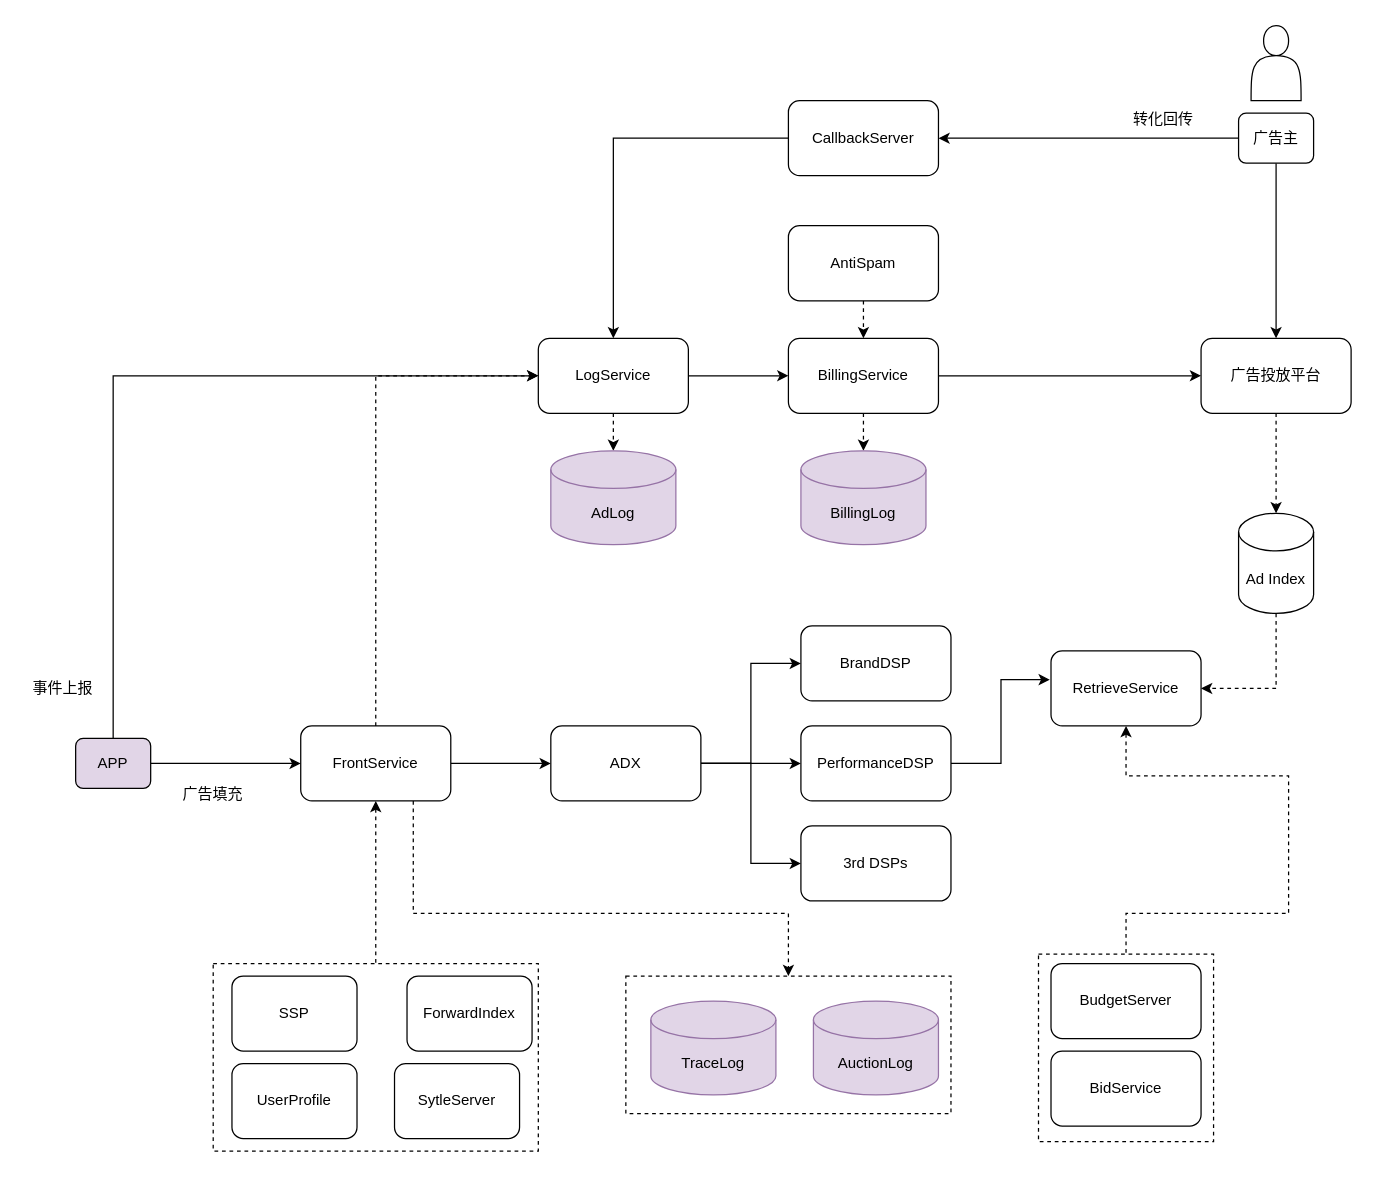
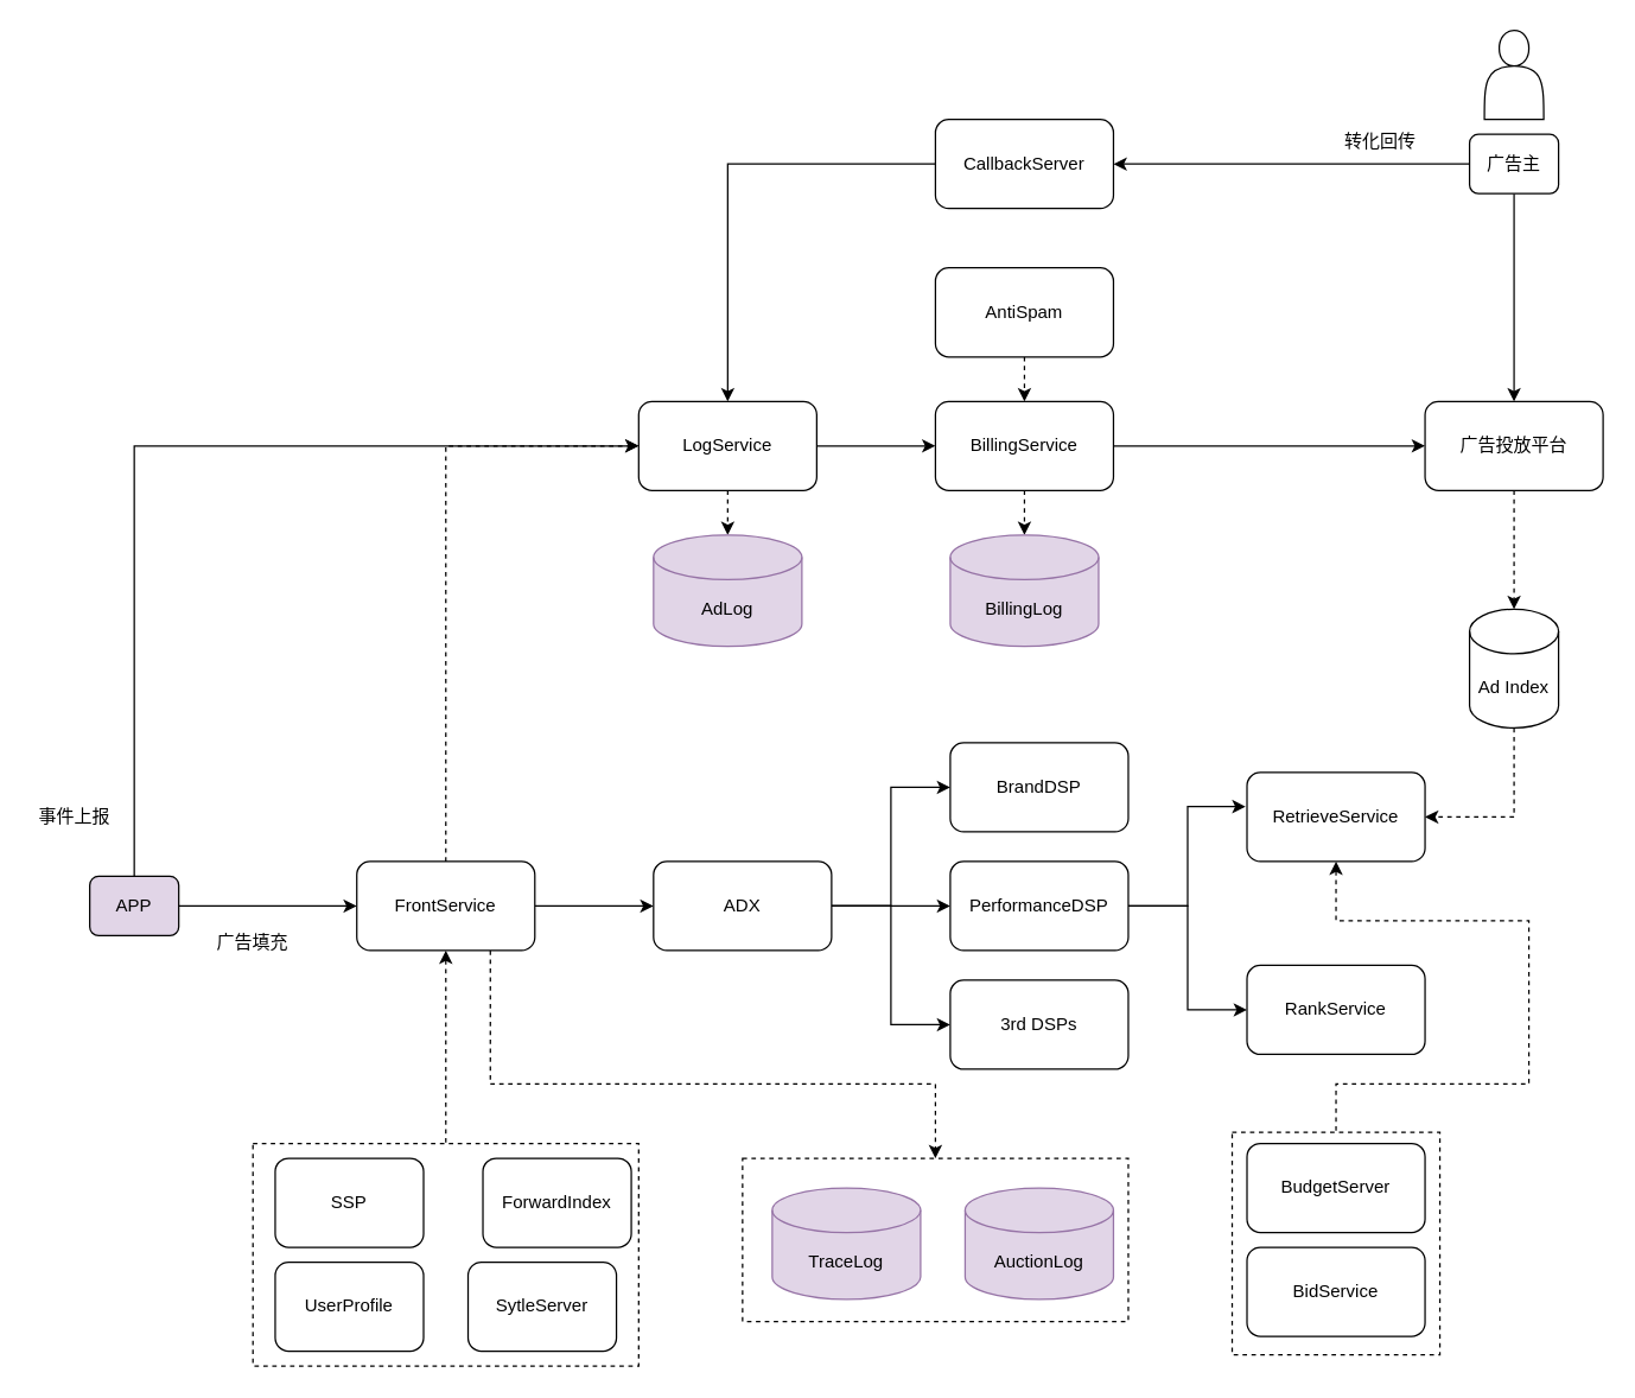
  <mxCell id="0" />
  <mxCell id="1" parent="0" />
  <mxCell id="2" value="" style="rounded=0;whiteSpace=wrap;html=1;fillColor=none;dashed=1;" vertex="1" parent="1"><mxGeometry x="500" y="780" width="260" height="110" as="geometry" /></mxCell>
  <mxCell id="3" style="edgeStyle=orthogonalEdgeStyle;rounded=0;orthogonalLoop=1;jettySize=auto;html=1;exitX=1;exitY=0.5;exitDx=0;exitDy=0;" edge="1" parent="1" source="7" target="11"><mxGeometry relative="1" as="geometry" /></mxCell>
  <mxCell id="4" style="edgeStyle=orthogonalEdgeStyle;rounded=0;orthogonalLoop=1;jettySize=auto;html=1;exitX=0.5;exitY=1;exitDx=0;exitDy=0;endArrow=none;endFill=0;startArrow=classic;startFill=1;dashed=1;" edge="1" parent="1" source="7" target="49"><mxGeometry relative="1" as="geometry" /></mxCell>
  <mxCell id="5" style="edgeStyle=orthogonalEdgeStyle;rounded=0;orthogonalLoop=1;jettySize=auto;html=1;exitX=0.5;exitY=0;exitDx=0;exitDy=0;entryX=0;entryY=0.5;entryDx=0;entryDy=0;dashed=1;startArrow=none;startFill=0;endArrow=classic;endFill=1;" edge="1" parent="1" source="7" target="14"><mxGeometry relative="1" as="geometry" /></mxCell>
  <mxCell id="6" style="edgeStyle=orthogonalEdgeStyle;rounded=0;orthogonalLoop=1;jettySize=auto;html=1;exitX=0.75;exitY=1;exitDx=0;exitDy=0;entryX=0.5;entryY=0;entryDx=0;entryDy=0;dashed=1;startArrow=none;startFill=0;endArrow=classic;endFill=1;" edge="1" parent="1" source="7" target="2"><mxGeometry relative="1" as="geometry"><Array as="points"><mxPoint x="330" y="730" /><mxPoint x="630" y="730" /></Array></mxGeometry></mxCell>
  <mxCell id="7" value="FrontService" style="rounded=1;whiteSpace=wrap;html=1;" parent="1" vertex="1"><mxGeometry x="240" y="580" width="120" height="60" as="geometry" /></mxCell>
  <mxCell id="8" style="edgeStyle=orthogonalEdgeStyle;rounded=0;orthogonalLoop=1;jettySize=auto;html=1;exitX=1;exitY=0.5;exitDx=0;exitDy=0;entryX=0;entryY=0.5;entryDx=0;entryDy=0;" edge="1" parent="1" source="11" target="18"><mxGeometry relative="1" as="geometry" /></mxCell>
  <mxCell id="9" style="edgeStyle=orthogonalEdgeStyle;rounded=0;orthogonalLoop=1;jettySize=auto;html=1;exitX=1;exitY=0.5;exitDx=0;exitDy=0;entryX=0;entryY=0.5;entryDx=0;entryDy=0;" edge="1" parent="1" source="11" target="25"><mxGeometry relative="1" as="geometry" /></mxCell>
  <mxCell id="10" style="edgeStyle=orthogonalEdgeStyle;rounded=0;orthogonalLoop=1;jettySize=auto;html=1;exitX=1;exitY=0.5;exitDx=0;exitDy=0;entryX=0;entryY=0.5;entryDx=0;entryDy=0;" edge="1" parent="1" source="11" target="26"><mxGeometry relative="1" as="geometry" /></mxCell>
  <mxCell id="11" value="ADX" style="rounded=1;whiteSpace=wrap;html=1;" parent="1" vertex="1"><mxGeometry x="440" y="580" width="120" height="60" as="geometry" /></mxCell>
  <mxCell id="12" style="edgeStyle=orthogonalEdgeStyle;rounded=0;orthogonalLoop=1;jettySize=auto;html=1;exitX=1;exitY=0.5;exitDx=0;exitDy=0;entryX=0;entryY=0.5;entryDx=0;entryDy=0;" edge="1" parent="1" source="14" target="17"><mxGeometry relative="1" as="geometry" /></mxCell>
  <mxCell id="13" style="edgeStyle=orthogonalEdgeStyle;rounded=0;orthogonalLoop=1;jettySize=auto;html=1;exitX=0.5;exitY=1;exitDx=0;exitDy=0;entryX=0.5;entryY=0;entryDx=0;entryDy=0;entryPerimeter=0;dashed=1;startArrow=none;startFill=0;endArrow=classic;endFill=1;" edge="1" parent="1" source="14" target="34"><mxGeometry relative="1" as="geometry" /></mxCell>
  <mxCell id="14" value="LogService" style="rounded=1;whiteSpace=wrap;html=1;" parent="1" vertex="1"><mxGeometry x="430" y="270" width="120" height="60" as="geometry" /></mxCell>
  <mxCell id="15" style="edgeStyle=orthogonalEdgeStyle;rounded=0;orthogonalLoop=1;jettySize=auto;html=1;exitX=1;exitY=0.5;exitDx=0;exitDy=0;entryX=0;entryY=0.5;entryDx=0;entryDy=0;" edge="1" parent="1" source="17" target="44"><mxGeometry relative="1" as="geometry" /></mxCell>
  <mxCell id="16" style="edgeStyle=orthogonalEdgeStyle;rounded=0;orthogonalLoop=1;jettySize=auto;html=1;exitX=0.5;exitY=1;exitDx=0;exitDy=0;entryX=0.5;entryY=0;entryDx=0;entryDy=0;entryPerimeter=0;dashed=1;startArrow=none;startFill=0;endArrow=classic;endFill=1;" edge="1" parent="1" source="17" target="42"><mxGeometry relative="1" as="geometry" /></mxCell>
  <mxCell id="17" value="BillingService" style="rounded=1;whiteSpace=wrap;html=1;" parent="1" vertex="1"><mxGeometry x="630" y="270" width="120" height="60" as="geometry" /></mxCell>
  <mxCell id="18" value="BrandDSP" style="rounded=1;whiteSpace=wrap;html=1;" parent="1" vertex="1"><mxGeometry x="640" y="500" width="120" height="60" as="geometry" /></mxCell>
  <mxCell id="19" value="UserProfile" style="rounded=1;whiteSpace=wrap;html=1;" parent="1" vertex="1"><mxGeometry x="185" y="850" width="100" height="60" as="geometry" /></mxCell>
  <mxCell id="20" style="edgeStyle=orthogonalEdgeStyle;rounded=0;orthogonalLoop=1;jettySize=auto;html=1;exitX=0.5;exitY=1;exitDx=0;exitDy=0;exitPerimeter=0;entryX=1;entryY=0.5;entryDx=0;entryDy=0;dashed=1;" edge="1" parent="1" source="21" target="30"><mxGeometry relative="1" as="geometry" /></mxCell>
  <mxCell id="21" value="Ad Index" style="shape=cylinder3;whiteSpace=wrap;html=1;boundedLbl=1;backgroundOutline=1;size=15;" parent="1" vertex="1"><mxGeometry x="990" y="410" width="60" height="80" as="geometry" /></mxCell>
  <mxCell id="22" value="SSP" style="rounded=1;whiteSpace=wrap;html=1;" parent="1" vertex="1"><mxGeometry x="185" y="780" width="100" height="60" as="geometry" /></mxCell>
  <mxCell id="23" style="edgeStyle=orthogonalEdgeStyle;rounded=0;orthogonalLoop=1;jettySize=auto;html=1;exitX=1;exitY=0.5;exitDx=0;exitDy=0;entryX=-0.008;entryY=0.383;entryDx=0;entryDy=0;entryPerimeter=0;" edge="1" parent="1" source="25" target="30"><mxGeometry relative="1" as="geometry" /></mxCell>
+ <mxCell id="24" style="edgeStyle=orthogonalEdgeStyle;rounded=0;orthogonalLoop=1;jettySize=auto;html=1;exitX=1;exitY=0.5;exitDx=0;exitDy=0;entryX=0;entryY=0.5;entryDx=0;entryDy=0;" edge="1" parent="1" source="25" target="31"><mxGeometry relative="1" as="geometry" /></mxCell>
  <mxCell id="25" value="PerformanceDSP" style="rounded=1;whiteSpace=wrap;html=1;" parent="1" vertex="1"><mxGeometry x="640" y="580" width="120" height="60" as="geometry" /></mxCell>
  <mxCell id="26" value="3rd DSPs" style="rounded=1;whiteSpace=wrap;html=1;" parent="1" vertex="1"><mxGeometry x="640" y="660" width="120" height="60" as="geometry" /></mxCell>
  <mxCell id="27" style="edgeStyle=orthogonalEdgeStyle;rounded=0;orthogonalLoop=1;jettySize=auto;html=1;exitX=0.5;exitY=1;exitDx=0;exitDy=0;entryX=0.5;entryY=0;entryDx=0;entryDy=0;dashed=1;" edge="1" parent="1" source="28" target="17"><mxGeometry relative="1" as="geometry" /></mxCell>
  <mxCell id="28" value="AntiSpam" style="rounded=1;whiteSpace=wrap;html=1;" parent="1" vertex="1"><mxGeometry x="630" y="180" width="120" height="60" as="geometry" /></mxCell>
  <mxCell id="29" style="edgeStyle=orthogonalEdgeStyle;rounded=0;orthogonalLoop=1;jettySize=auto;html=1;exitX=0.5;exitY=1;exitDx=0;exitDy=0;entryX=0.5;entryY=0;entryDx=0;entryDy=0;startArrow=classic;startFill=1;endArrow=none;endFill=0;dashed=1;" edge="1" parent="1" source="30" target="50"><mxGeometry relative="1" as="geometry"><Array as="points"><mxPoint x="900" y="620" /><mxPoint x="1030" y="620" /><mxPoint x="1030" y="730" /><mxPoint x="900" y="730" /></Array></mxGeometry></mxCell>
  <mxCell id="30" value="RetrieveService" style="rounded=1;whiteSpace=wrap;html=1;" parent="1" vertex="1"><mxGeometry x="840" y="520" width="120" height="60" as="geometry" /></mxCell>
+ <mxCell id="31" value="RankService" style="rounded=1;whiteSpace=wrap;html=1;" parent="1" vertex="1"><mxGeometry x="840" y="650" width="120" height="60" as="geometry" /></mxCell>
  <mxCell id="32" value="BidService" style="rounded=1;whiteSpace=wrap;html=1;" parent="1" vertex="1"><mxGeometry x="840" y="840" width="120" height="60" as="geometry" /></mxCell>
  <mxCell id="33" value="AuctionLog" style="shape=cylinder3;whiteSpace=wrap;html=1;boundedLbl=1;backgroundOutline=1;size=15;fillColor=#e1d5e7;strokeColor=#9673a6;" parent="1" vertex="1"><mxGeometry x="650" y="800" width="100" height="75" as="geometry" /></mxCell>
  <mxCell id="34" value="AdLog" style="shape=cylinder3;whiteSpace=wrap;html=1;boundedLbl=1;backgroundOutline=1;size=15;fillColor=#e1d5e7;strokeColor=#9673a6;" parent="1" vertex="1"><mxGeometry x="440" y="360" width="100" height="75" as="geometry" /></mxCell>
  <mxCell id="35" value="TraceLog" style="shape=cylinder3;whiteSpace=wrap;html=1;boundedLbl=1;backgroundOutline=1;size=15;fillColor=#e1d5e7;strokeColor=#9673a6;" parent="1" vertex="1"><mxGeometry x="520" y="800" width="100" height="75" as="geometry" /></mxCell>
  <mxCell id="36" style="edgeStyle=orthogonalEdgeStyle;rounded=0;orthogonalLoop=1;jettySize=auto;html=1;exitX=1;exitY=0.5;exitDx=0;exitDy=0;entryX=0;entryY=0.5;entryDx=0;entryDy=0;" edge="1" parent="1" source="38" target="7"><mxGeometry relative="1" as="geometry" /></mxCell>
  <mxCell id="37" style="edgeStyle=orthogonalEdgeStyle;rounded=0;orthogonalLoop=1;jettySize=auto;html=1;exitX=0.5;exitY=0;exitDx=0;exitDy=0;entryX=0;entryY=0.5;entryDx=0;entryDy=0;" edge="1" parent="1" source="38" target="14"><mxGeometry relative="1" as="geometry" /></mxCell>
  <mxCell id="38" value="APP" style="rounded=1;whiteSpace=wrap;html=1;fillColor=#e1d5e7;" parent="1" vertex="1"><mxGeometry x="60" y="590" width="60" height="40" as="geometry" /></mxCell>
  <mxCell id="39" value="ForwardIndex" style="rounded=1;whiteSpace=wrap;html=1;" parent="1" vertex="1"><mxGeometry x="325" y="780" width="100" height="60" as="geometry" /></mxCell>
  <mxCell id="40" value="BudgetServer" style="rounded=1;whiteSpace=wrap;html=1;" parent="1" vertex="1"><mxGeometry x="840" y="770" width="120" height="60" as="geometry" /></mxCell>
  <mxCell id="41" value="SytleServer" style="rounded=1;whiteSpace=wrap;html=1;" vertex="1" parent="1"><mxGeometry x="315" y="850" width="100" height="60" as="geometry" /></mxCell>
  <mxCell id="42" value="BillingLog" style="shape=cylinder3;whiteSpace=wrap;html=1;boundedLbl=1;backgroundOutline=1;size=15;fillColor=#e1d5e7;strokeColor=#9673a6;" vertex="1" parent="1"><mxGeometry x="640" y="360" width="100" height="75" as="geometry" /></mxCell>
  <mxCell id="43" style="edgeStyle=orthogonalEdgeStyle;rounded=0;orthogonalLoop=1;jettySize=auto;html=1;exitX=0.5;exitY=1;exitDx=0;exitDy=0;entryX=0.5;entryY=0;entryDx=0;entryDy=0;entryPerimeter=0;dashed=1;" edge="1" parent="1" source="44" target="21"><mxGeometry relative="1" as="geometry" /></mxCell>
  <mxCell id="44" value="广告投放平台" style="rounded=1;whiteSpace=wrap;html=1;" vertex="1" parent="1"><mxGeometry x="960" y="270" width="120" height="60" as="geometry" /></mxCell>
  <mxCell id="45" value="" style="shape=actor;whiteSpace=wrap;html=1;" vertex="1" parent="1"><mxGeometry x="1000" y="20" width="40" height="60" as="geometry" /></mxCell>
  <mxCell id="46" style="edgeStyle=orthogonalEdgeStyle;rounded=0;orthogonalLoop=1;jettySize=auto;html=1;exitX=0.5;exitY=1;exitDx=0;exitDy=0;entryX=0.5;entryY=0;entryDx=0;entryDy=0;" edge="1" parent="1" source="48" target="44"><mxGeometry relative="1" as="geometry" /></mxCell>
  <mxCell id="47" style="edgeStyle=orthogonalEdgeStyle;rounded=0;orthogonalLoop=1;jettySize=auto;html=1;exitX=0;exitY=0.5;exitDx=0;exitDy=0;startArrow=none;startFill=0;endArrow=classic;endFill=1;entryX=1;entryY=0.5;entryDx=0;entryDy=0;" edge="1" parent="1" source="48" target="54"><mxGeometry relative="1" as="geometry"><mxPoint x="760" y="120" as="targetPoint" /></mxGeometry></mxCell>
  <mxCell id="48" value="广告主" style="rounded=1;whiteSpace=wrap;html=1;" vertex="1" parent="1"><mxGeometry x="990" y="90" width="60" height="40" as="geometry" /></mxCell>
  <mxCell id="49" value="" style="rounded=0;whiteSpace=wrap;html=1;fillColor=none;dashed=1;" vertex="1" parent="1"><mxGeometry x="170" y="770" width="260" height="150" as="geometry" /></mxCell>
  <mxCell id="50" value="" style="rounded=0;whiteSpace=wrap;html=1;fillColor=none;dashed=1;" vertex="1" parent="1"><mxGeometry x="830" y="762.5" width="140" height="150" as="geometry" /></mxCell>
  <mxCell id="51" value="广告填充" style="text;html=1;strokeColor=none;fillColor=none;align=center;verticalAlign=middle;whiteSpace=wrap;rounded=0;dashed=1;" vertex="1" parent="1"><mxGeometry x="140" y="620" width="60" height="30" as="geometry" /></mxCell>
  <mxCell id="52" value="事件上报" style="text;html=1;strokeColor=none;fillColor=none;align=center;verticalAlign=middle;whiteSpace=wrap;rounded=0;dashed=1;" vertex="1" parent="1"><mxGeometry x="20" y="535" width="60" height="30" as="geometry" /></mxCell>
  <mxCell id="53" style="edgeStyle=orthogonalEdgeStyle;rounded=0;orthogonalLoop=1;jettySize=auto;html=1;exitX=0;exitY=0.5;exitDx=0;exitDy=0;entryX=0.5;entryY=0;entryDx=0;entryDy=0;startArrow=none;startFill=0;endArrow=classic;endFill=1;" edge="1" parent="1" source="54" target="14"><mxGeometry relative="1" as="geometry" /></mxCell>
  <mxCell id="54" value="CallbackServer" style="rounded=1;whiteSpace=wrap;html=1;" vertex="1" parent="1"><mxGeometry x="630" y="80" width="120" height="60" as="geometry" /></mxCell>
  <mxCell id="55" value="转化回传" style="text;html=1;strokeColor=none;fillColor=none;align=center;verticalAlign=middle;whiteSpace=wrap;rounded=0;dashed=1;" vertex="1" parent="1"><mxGeometry x="900" y="80" width="60" height="30" as="geometry" /></mxCell>
